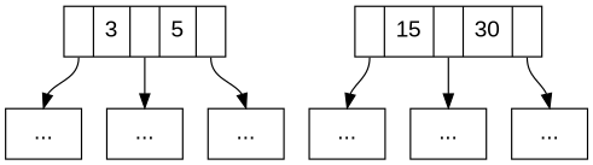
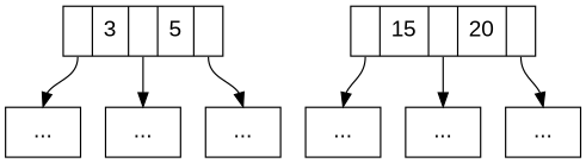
  digraph {
    fontname="Liberation Sans"
    node [fontname="Liberation Sans" fontsize=16 shape=record]
    edge [fontname="Liberation Sans" headport=n]
    n1 [label="<c>|3|<d>|5|<e>"]
    n2 [label="..."]
    n3 [label="..."]
    n4 [label="..."]
-   n5 [label="<y>|15|<z>|30|<w>"]
+   n5 [label="<y>|15|<z>|20|<w>"]
    n6 [label="..."]
    n7 [label="..."]
    n8 [label="..."]
    n1 -> n2 [tailport=c]
    n1 -> n3 [tailport=d]
    n1 -> n4 [tailport=e]
    n5 -> n6 [tailport=y]
    n5 -> n7 [tailport=z]
    n5 -> n8 [tailport=w]
  }
